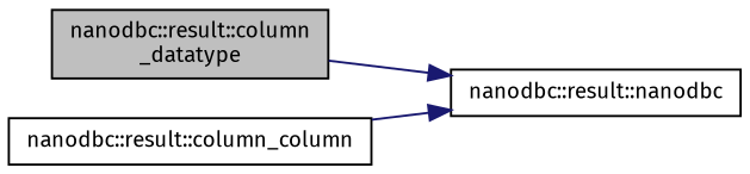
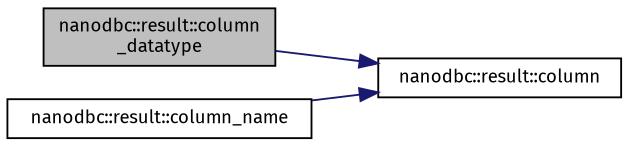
  digraph {
    fontname="Fira Sans"
    rankdir=LR
    node [color=black fillcolor=white fontname="Fira Sans" fontsize=10 shape=record style=filled]
    edge [color=midnightblue fontname="Fira Sans" fontsize=10 labelfontname=Helvetica labelfontsize=10 style=solid]
    n1 [fillcolor=grey75 fontcolor=black height=0.2 label="nanodbc::result::column\l_datatype" width=0.4]
-   n2 [height=0.2 label="nanodbc::result::nanodbc" width=0.4]
-   n3 [height=0.2 label="nanodbc::result::column_column" width=0.4]
+   n2 [height=0.2 label="nanodbc::result::column" width=0.4]
+   n3 [height=0.2 label="nanodbc::result::column_name" width=0.4]
    n1 -> n2
    n3 -> n2
  }
